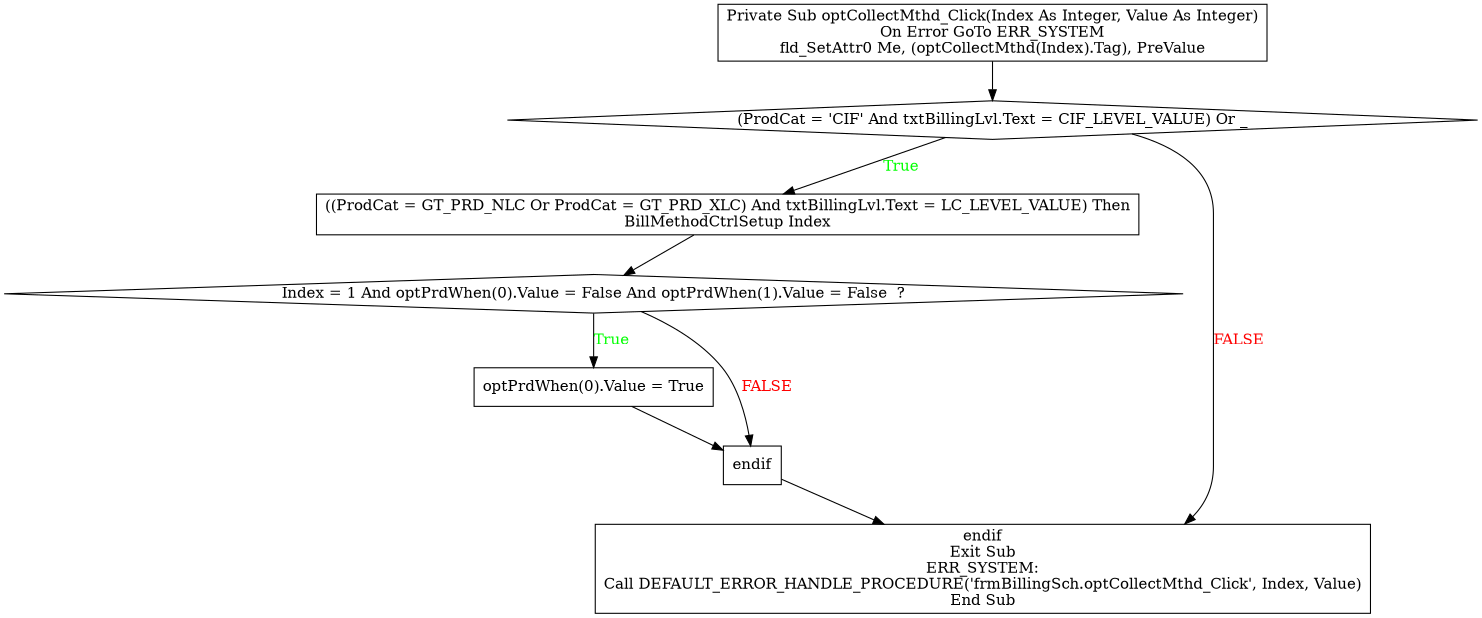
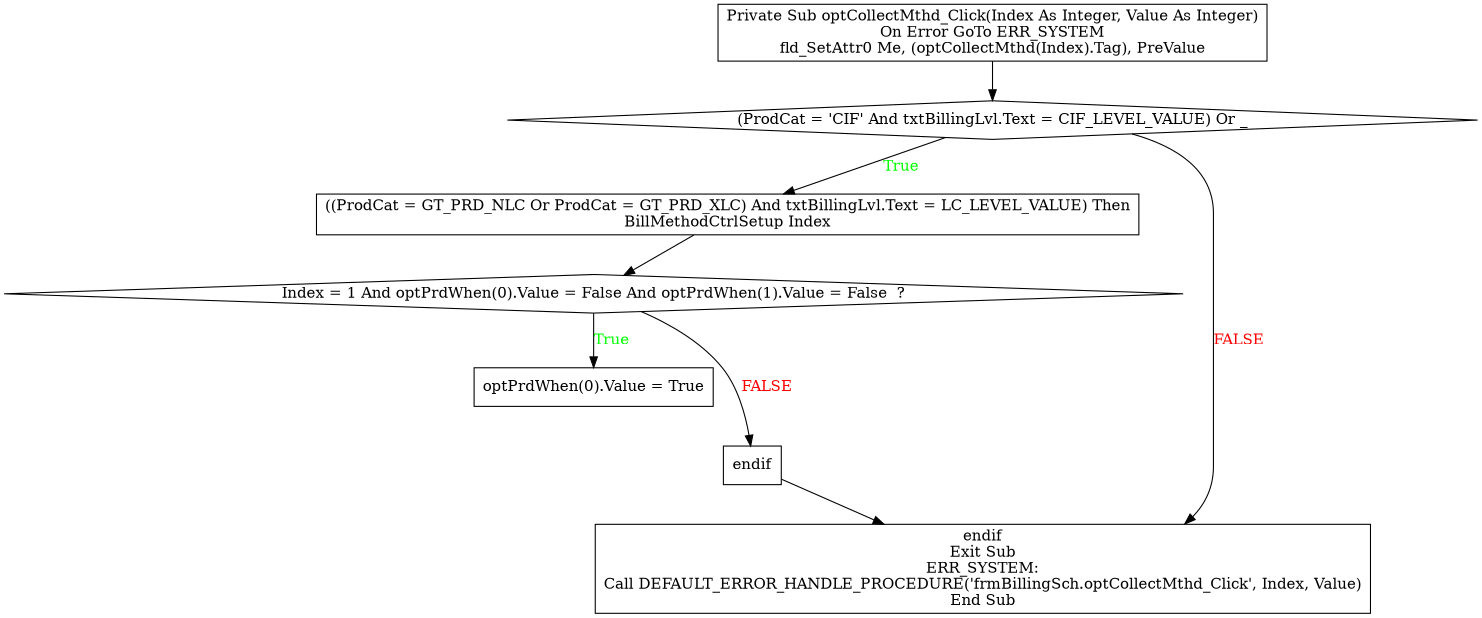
  digraph {
    node [shape=box]
    n1 [label="Private Sub optCollectMthd_Click(Index As Integer, Value As Integer)\nOn Error GoTo ERR_SYSTEM\nfld_SetAttr0 Me, (optCollectMthd(Index).Tag), PreValue"]
    n2 [label="(ProdCat = 'CIF' And txtBillingLvl.Text = CIF_LEVEL_VALUE) Or _" shape=diamond]
    n3 [label="((ProdCat = GT_PRD_NLC Or ProdCat = GT_PRD_XLC) And txtBillingLvl.Text = LC_LEVEL_VALUE) Then\nBillMethodCtrlSetup Index"]
    n4 [label="endif\nExit Sub\nERR_SYSTEM:\nCall DEFAULT_ERROR_HANDLE_PROCEDURE('frmBillingSch.optCollectMthd_Click', Index, Value)\nEnd Sub"]
    n5 [label="Index = 1 And optPrdWhen(0).Value = False And optPrdWhen(1).Value = False  ?" shape=diamond]
    n6 [label="optPrdWhen(0).Value = True"]
    n7 [label=endif]
    n1 -> n2
    n2 -> n3 [fontcolor=GREEN label=True]
    n2 -> n4 [fontcolor=RED label=FALSE]
    n3 -> n5
    n5 -> n6 [fontcolor=GREEN label=True]
    n5 -> n7 [fontcolor=RED label=FALSE]
-   n6 -> n7
    n7 -> n4
  }
